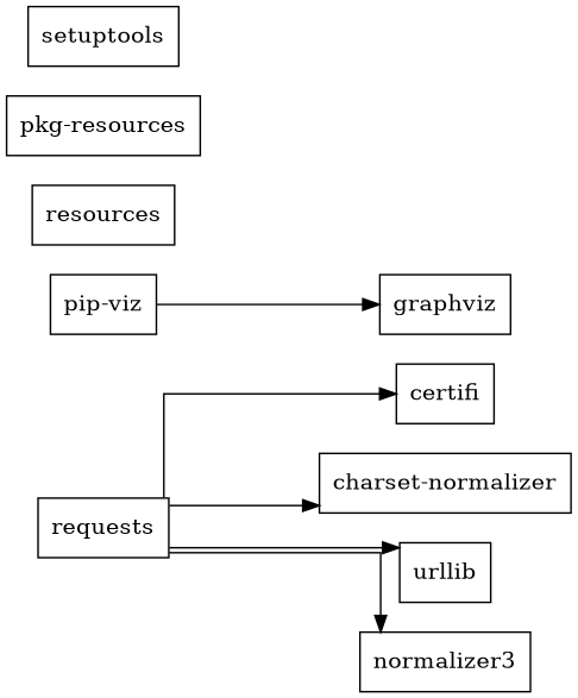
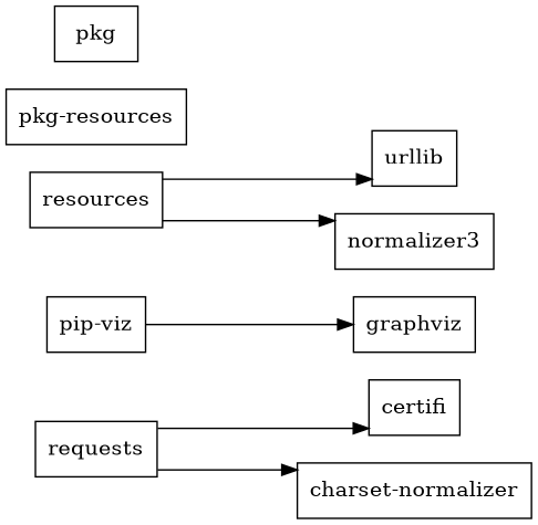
  digraph {
    mclimit=4.0
    rankdir=LR
    ranksep=1.0
    splines=ortho
    node [shape=rectangle]
    n1 [label=certifi]
    n2 [label="charset-normalizer"]
    n3 [label=graphviz]
    n4 [label=urllib]
    n5 [label=resources]
    n6 [label="pip-viz"]
    n7 [label="pkg-resources"]
    n8 [label=requests]
    n9 [label=normalizer3]
-   n10 [label=setuptools]
+   n10 [label=pkg]
    n6 -> n3
    n8 -> n1
    n8 -> n2
-   n8 -> n4
-   n8 -> n9
+   n5 -> n4
+   n5 -> n9
  }
